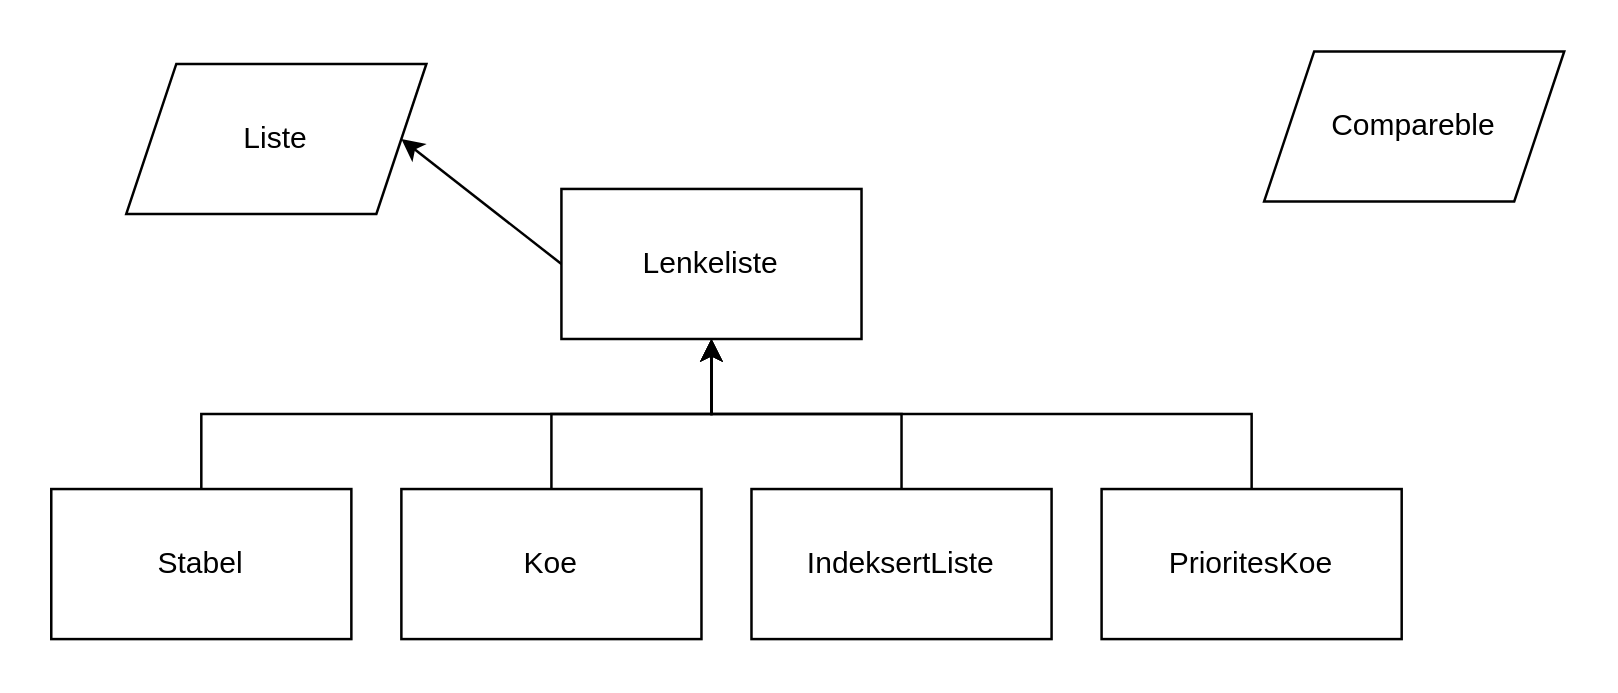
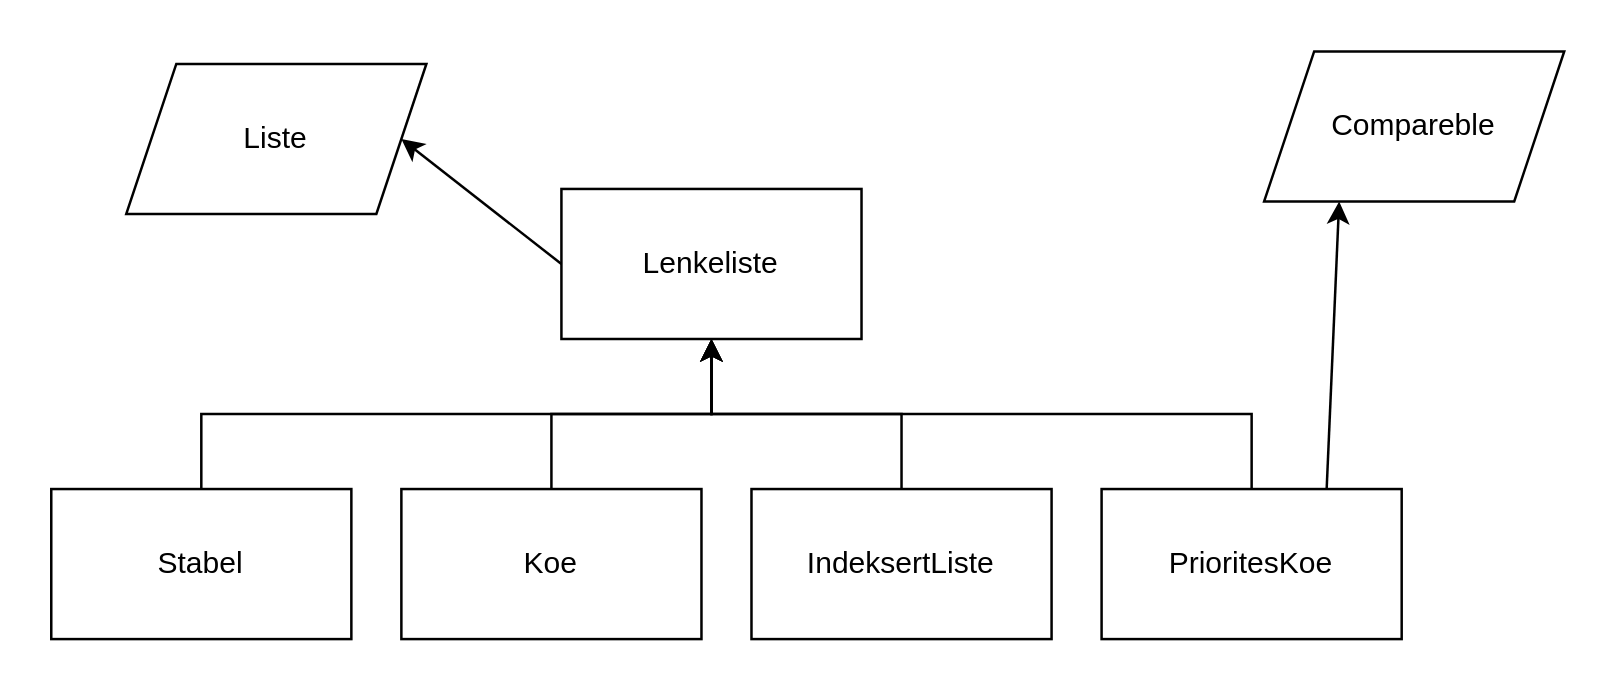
  <mxCell id="0" />
  <mxCell id="1" parent="0" />
  <mxCell id="2" value="Lenkeliste" style="rounded=0;whiteSpace=wrap;html=1;" vertex="1" parent="1"><mxGeometry x="224" y="75" width="120" height="60" as="geometry" /></mxCell>
  <mxCell id="3" style="edgeStyle=orthogonalEdgeStyle;rounded=0;orthogonalLoop=1;jettySize=auto;html=1;exitX=0.5;exitY=0;exitDx=0;exitDy=0;entryX=0.5;entryY=1;entryDx=0;entryDy=0;" edge="1" parent="1" source="4" target="2"><mxGeometry relative="1" as="geometry" /></mxCell>
  <mxCell id="4" value="Stabel" style="rounded=0;whiteSpace=wrap;html=1;" vertex="1" parent="1"><mxGeometry x="20" y="195" width="120" height="60" as="geometry" /></mxCell>
  <mxCell id="5" style="edgeStyle=orthogonalEdgeStyle;rounded=0;orthogonalLoop=1;jettySize=auto;html=1;exitX=0.5;exitY=0;exitDx=0;exitDy=0;entryX=0.5;entryY=1;entryDx=0;entryDy=0;" edge="1" parent="1" source="6" target="2"><mxGeometry relative="1" as="geometry"><mxPoint x="290" y="205" as="targetPoint" /></mxGeometry></mxCell>
  <mxCell id="6" value="Koe" style="rounded=0;whiteSpace=wrap;html=1;" vertex="1" parent="1"><mxGeometry x="160" y="195" width="120" height="60" as="geometry" /></mxCell>
  <mxCell id="7" style="edgeStyle=orthogonalEdgeStyle;rounded=0;orthogonalLoop=1;jettySize=auto;html=1;exitX=0.5;exitY=0;exitDx=0;exitDy=0;entryX=0.5;entryY=1;entryDx=0;entryDy=0;" edge="1" parent="1" source="8" target="2"><mxGeometry relative="1" as="geometry" /></mxCell>
  <mxCell id="8" value="IndeksertListe" style="rounded=0;whiteSpace=wrap;html=1;" vertex="1" parent="1"><mxGeometry x="300" y="195" width="120" height="60" as="geometry" /></mxCell>
  <mxCell id="9" style="edgeStyle=orthogonalEdgeStyle;rounded=0;orthogonalLoop=1;jettySize=auto;html=1;exitX=0.5;exitY=0;exitDx=0;exitDy=0;entryX=0.5;entryY=1;entryDx=0;entryDy=0;" edge="1" parent="1" source="10" target="2"><mxGeometry relative="1" as="geometry" /></mxCell>
  <mxCell id="10" value="PrioritesKoe" style="rounded=0;whiteSpace=wrap;html=1;" vertex="1" parent="1"><mxGeometry x="440" y="195" width="120" height="60" as="geometry" /></mxCell>
  <mxCell id="11" value="Liste" style="shape=parallelogram;perimeter=parallelogramPerimeter;whiteSpace=wrap;html=1;fixedSize=1;" vertex="1" parent="1"><mxGeometry x="50" y="25" width="120" height="60" as="geometry" /></mxCell>
  <mxCell id="12" value="" style="endArrow=classic;html=1;rounded=0;exitX=0;exitY=0.5;exitDx=0;exitDy=0;entryX=1;entryY=0.5;entryDx=0;entryDy=0;" edge="1" parent="1" source="2" target="11"><mxGeometry width="50" height="50" relative="1" as="geometry"><mxPoint x="130" y="145" as="sourcePoint" /><mxPoint x="180" y="95" as="targetPoint" /></mxGeometry></mxCell>
  <mxCell id="13" value="Compareble" style="shape=parallelogram;perimeter=parallelogramPerimeter;whiteSpace=wrap;html=1;fixedSize=1;" vertex="1" parent="1"><mxGeometry x="505" y="20" width="120" height="60" as="geometry" /></mxCell>
+ <mxCell id="14" value="" style="endArrow=classic;html=1;rounded=0;entryX=0.25;entryY=1;entryDx=0;entryDy=0;exitX=0.75;exitY=0;exitDx=0;exitDy=0;" edge="1" parent="1" source="10" target="13"><mxGeometry width="50" height="50" relative="1" as="geometry"><mxPoint x="630" y="185" as="sourcePoint" /><mxPoint x="680" y="135" as="targetPoint" /></mxGeometry></mxCell>
